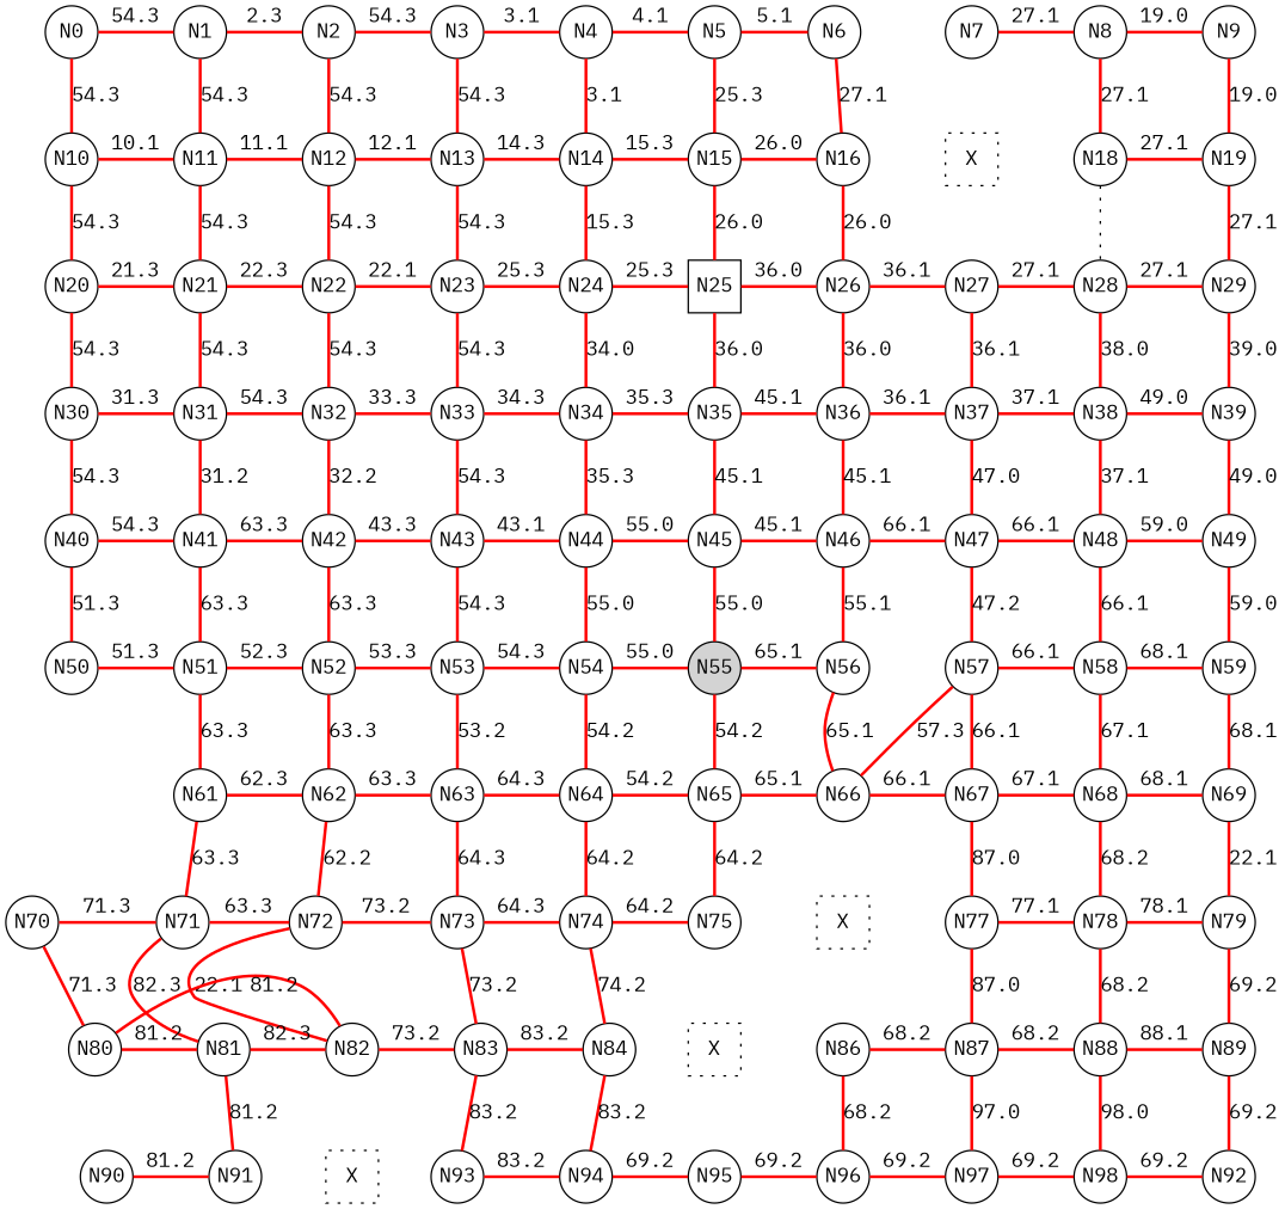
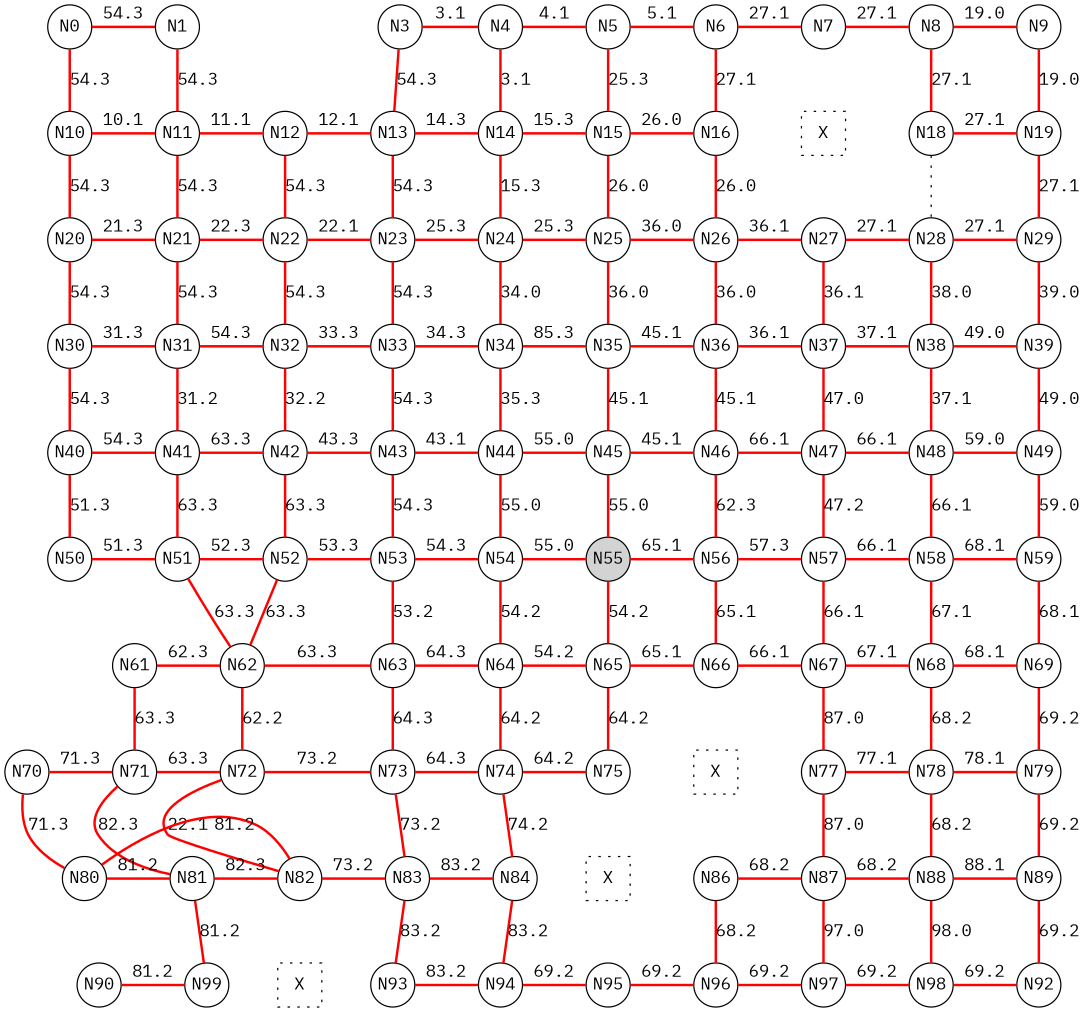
  digraph {
    fontname="IBM Plex Mono"
    node [fixedsize=true fontname="IBM Plex Mono" shape=circle]
    edge [color=red dir=none fontname="IBM Plex Mono" style=bold]
    N0
    N1
-   N2
    N3
    N4
    N5
    N6
    N7
    N8
    N9
    N10
    N11
    N12
    N13
    N14
    N15
    N16
    n18 [label=X shape=square style=dotted]
    N18
    N19
    N20
    N21
    N22
    N23
    N24
-   N25 [shape=square]
+   N25
    N26
    N27
    N28
    N29
    N30
    N31
    N32
    N33
    N34
    N35
    N36
    N37
    N38
    N39
    N40
    N41
    N42
    N43
    N44
    N45
    N46
    N47
    N48
    N49
    N50
    N51
    N52
    N53
    N54
    N55 [style=filled]
    N56
    N57
    N58
    N59
    N61
    N62
    N63
    N64
    N65
    N66
    N67
    N68
    N69
    N70
    N71
    N72
    N73
    N74
    N75
    n76 [label=X shape=square style=dotted]
    N77
    N78
    N79
    N80
    N81
    N82
    N83
    N84
    n85 [label=X shape=square style=dotted]
    N86
    N87
    N88
    N89
    N90
-   N91
+   N91 [label=N99]
    n92 [label=X shape=square style=dotted]
    N93
    N94
    N95
    N96
    N97
    N98
    n99 [label=N92]
    subgraph sub_1 {
      rank=same
      N0
      N1
-     N2
      N3
      N4
      N5
      N6
      N7
      N8
      N9
    }
    subgraph sub_2 {
      rank=same
      N10
      N11
      N12
      N13
      N14
      N15
      N16
      n18
      N18
      N19
    }
    subgraph sub_3 {
      rank=same
      N20
      N21
      N22
      N23
      N24
      N25
      N26
      N27
      N28
      N29
    }
    subgraph sub_4 {
      rank=same
      N30
      N31
      N32
      N33
      N34
      N35
      N36
      N37
      N38
      N39
    }
    subgraph sub_5 {
      rank=same
      N40
      N41
      N42
      N43
      N44
      N45
      N46
      N47
      N48
      N49
    }
    subgraph sub_6 {
      rank=same
      N50
      N51
      N52
      N53
      N54
      N55
      N56
      N57
      N58
      N59
    }
    subgraph sub_7 {
      rank=same
      N61
      N62
      N63
      N64
      N65
      N66
      N67
      N68
      N69
    }
    subgraph sub_8 {
      rank=same
      N70
      N71
      N72
      N73
      N74
      N75
      n76
      N77
      N78
      N79
    }
    subgraph sub_9 {
      rank=same
      N80
      N81
      N82
      N83
      N84
      n85
      N86
      N87
      N88
      N89
    }
    subgraph sub_10 {
      rank=same
      N90
      N91
      n92
      N93
      N94
      N95
      N96
      N97
      N98
      n99
    }
    N0 -> N1 [label=54.3]
    N0 -> N10 [label=54.3]
-   N1 -> N2 [label=2.3]
    N1 -> N11 [label=54.3]
-   N2 -> N3 [label=54.3]
-   N2 -> N12 [label=54.3]
    N3 -> N4 [label=3.1]
    N3 -> N13 [label=54.3]
    N4 -> N5 [label=4.1]
    N4 -> N14 [label=3.1]
    N5 -> N6 [label=5.1]
    N5 -> N15 [label=25.3]
+   N6 -> N7 [label=27.1]
    N6 -> N16 [label=27.1]
    N7 -> N8 [label=27.1]
    N7 -> n18 [label=" " style=invis color=""]
    N8 -> N9 [label=19.0]
    N8 -> N18 [label=27.1]
    N9 -> N19 [label=19.0]
    N10 -> N11 [label=10.1]
    N10 -> N20 [label=54.3]
    N11 -> N12 [label=11.1]
    N11 -> N21 [label=54.3]
    N12 -> N13 [label=12.1]
    N12 -> N22 [label=54.3]
    N13 -> N14 [label=14.3]
    N13 -> N23 [label=54.3]
    N14 -> N15 [label=15.3]
    N14 -> N24 [label=15.3]
    N15 -> N16 [label=26.0]
    N15 -> N25 [label=26.0]
    N16 -> n18 [label=" " style=invis color=""]
    N16 -> N26 [label=26.0]
    n18 -> N18 [label=" " style=invis color=""]
    n18 -> N27 [label=" " style=invis color=""]
    N18 -> N19 [label=27.1]
    N18 -> N28 [style=dotted color=""]
    N19 -> N29 [label=27.1]
    N20 -> N21 [label=21.3]
    N20 -> N30 [label=54.3]
    N21 -> N22 [label=22.3]
    N21 -> N31 [label=54.3]
    N22 -> N23 [label=22.1]
    N22 -> N32 [label=54.3]
    N23 -> N24 [label=25.3]
    N23 -> N33 [label=54.3]
    N24 -> N25 [label=25.3]
    N24 -> N34 [label=34.0]
    N25 -> N26 [label=36.0]
    N25 -> N35 [label=36.0]
    N26 -> N27 [label=36.1]
    N26 -> N36 [label=36.0]
    N27 -> N28 [label=27.1]
    N27 -> N37 [label=36.1]
    N28 -> N29 [label=27.1]
    N28 -> N38 [label=38.0]
    N29 -> N39 [label=39.0]
    N30 -> N31 [label=31.3]
    N30 -> N40 [label=54.3]
    N31 -> N32 [label=54.3]
    N31 -> N41 [label=31.2]
    N32 -> N33 [label=33.3]
    N32 -> N42 [label=32.2]
    N33 -> N34 [label=34.3]
    N33 -> N43 [label=54.3]
-   N34 -> N35 [label=35.3]
+   N34 -> N35 [label=85.3]
    N34 -> N44 [label=35.3]
    N35 -> N36 [label=45.1]
    N35 -> N45 [label=45.1]
    N36 -> N37 [label=36.1]
    N36 -> N46 [label=45.1]
    N37 -> N38 [label=37.1]
    N37 -> N47 [label=47.0]
    N38 -> N39 [label=49.0]
    N38 -> N48 [label=37.1]
    N39 -> N49 [label=49.0]
    N40 -> N41 [label=54.3]
    N40 -> N50 [label=51.3]
    N41 -> N42 [label=63.3]
    N41 -> N51 [label=63.3]
    N42 -> N43 [label=43.3]
    N42 -> N52 [label=63.3]
    N43 -> N44 [label=43.1]
    N43 -> N53 [label=54.3]
    N44 -> N45 [label=55.0]
    N44 -> N54 [label=55.0]
    N45 -> N46 [label=45.1]
    N45 -> N55 [label=55.0]
    N46 -> N47 [label=66.1]
-   N46 -> N56 [label=55.1]
+   N46 -> N56 [label=62.3]
    N47 -> N48 [label=66.1]
    N47 -> N57 [label=47.2]
    N48 -> N49 [label=59.0]
    N48 -> N58 [label=66.1]
    N49 -> N59 [label=59.0]
    N50 -> N51 [label=51.3]
    N51 -> N52 [label=52.3]
-   N51 -> N61 [label=63.3]
+   N51 -> N62 [label=63.3]
    N52 -> N53 [label=53.3]
    N52 -> N62 [label=63.3]
    N53 -> N54 [label=54.3]
    N53 -> N63 [label=53.2]
    N54 -> N55 [label=55.0]
    N54 -> N64 [label=54.2]
    N55 -> N56 [label=65.1]
    N55 -> N65 [label=54.2]
-   N66 -> N57 [label=57.3]
+   N56 -> N57 [label=57.3]
    N56 -> N66 [label=65.1]
    N57 -> N58 [label=66.1]
    N57 -> N67 [label=66.1]
    N58 -> N59 [label=68.1]
    N58 -> N68 [label=67.1]
    N59 -> N69 [label=68.1]
    N61 -> N62 [label=62.3]
    N61 -> N71 [label=63.3]
    N62 -> N63 [label=63.3]
    N62 -> N72 [label=62.2]
    N63 -> N64 [label=64.3]
    N63 -> N73 [label=64.3]
    N64 -> N65 [label=54.2]
    N64 -> N74 [label=64.2]
    N65 -> N66 [label=65.1]
    N65 -> N75 [label=64.2]
    N66 -> N67 [label=66.1]
    N66 -> n76 [label=" " style=invis color=""]
    N67 -> N68 [label=67.1]
    N67 -> N77 [label=87.0]
    N68 -> N69 [label=68.1]
    N68 -> N78 [label=68.2]
-   N69 -> N79 [label=22.1]
+   N69 -> N79 [label=69.2]
    N70 -> N71 [label=71.3]
    N70 -> N80 [label=71.3]
    N71 -> N72 [label=63.3]
    N71 -> N81 [label=82.3]
    N72 -> N73 [label=73.2]
    N72 -> N82 [label=22.1]
    N73 -> N74 [label=64.3]
    N73 -> N83 [label=73.2]
    N74 -> N75 [label=64.2]
    N74 -> N84 [label=74.2]
    N75 -> n76 [label=" " style=invis color=""]
    N75 -> n85 [label=" " style=invis color=""]
    n76 -> N77 [label=" " style=invis color=""]
    n76 -> N86 [label=" " style=invis color=""]
    N77 -> N78 [label=77.1]
    N77 -> N87 [label=87.0]
    N78 -> N79 [label=78.1]
    N78 -> N88 [label=68.2]
    N79 -> N89 [label=69.2]
    N80 -> N81 [label=81.2]
    N80 -> N82 [label=81.2]
    N81 -> N82 [label=82.3]
    N81 -> N91 [label=81.2]
    N82 -> N83 [label=73.2]
    N82 -> n92 [label=" " style=invis color=""]
    N83 -> N84 [label=83.2]
    N83 -> N93 [label=83.2]
    N84 -> n85 [label=" " style=invis color=""]
    N84 -> N94 [label=83.2]
    n85 -> N86 [label=" " style=invis color=""]
    n85 -> N95 [label=" " style=invis color=""]
    N86 -> N87 [label=68.2]
    N86 -> N96 [label=68.2]
    N87 -> N88 [label=68.2]
    N87 -> N97 [label=97.0]
    N88 -> N89 [label=88.1]
    N88 -> N98 [label=98.0]
    N89 -> n99 [label=69.2]
    N90 -> N91 [label=81.2]
    N91 -> n92 [label=" " style=invis color=""]
    n92 -> N93 [label=" " style=invis color=""]
    N93 -> N94 [label=83.2]
    N94 -> N95 [label=69.2]
    N95 -> N96 [label=69.2]
    N96 -> N97 [label=69.2]
    N97 -> N98 [label=69.2]
    N98 -> n99 [label=69.2]
  }
